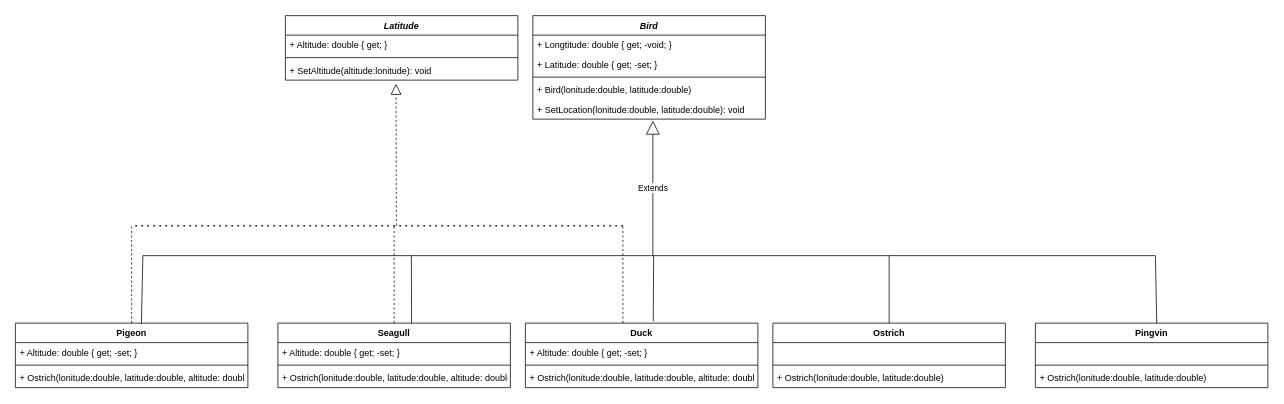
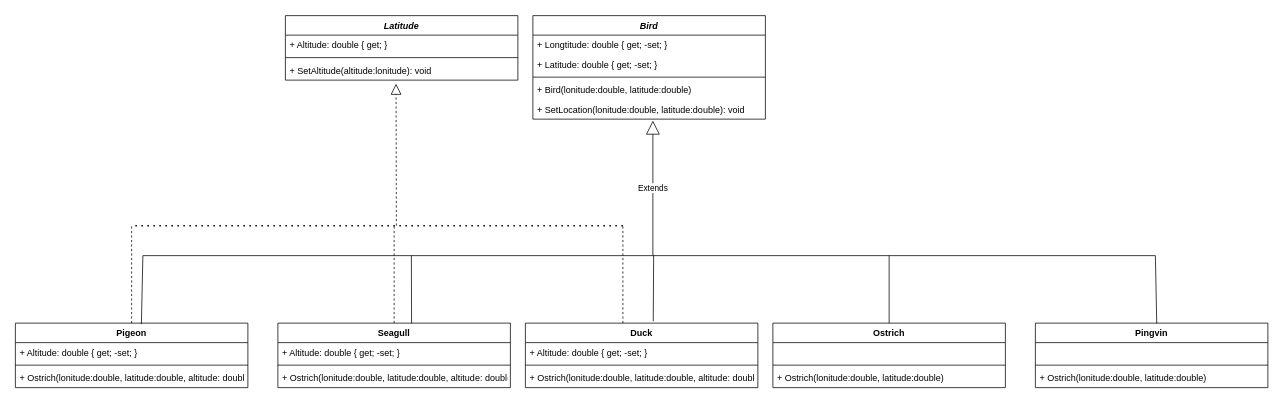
  <mxCell id="0" />
  <mxCell id="1" parent="0" />
  <mxCell id="2" value="Bird" style="swimlane;fontStyle=3;align=center;verticalAlign=top;childLayout=stackLayout;horizontal=1;startSize=26;horizontalStack=0;resizeParent=1;resizeParentMax=0;resizeLast=0;collapsible=1;marginBottom=0;" vertex="1" parent="1"><mxGeometry x="710" y="20" width="310" height="138" as="geometry" /></mxCell>
- <mxCell id="3" value="+ Longtitude: double { get; -void; }" style="text;strokeColor=none;fillColor=none;align=left;verticalAlign=top;spacingLeft=4;spacingRight=4;overflow=hidden;rotatable=0;points=[[0,0.5],[1,0.5]];portConstraint=eastwest;" vertex="1" parent="2"><mxGeometry y="26" width="310" height="26" as="geometry" /></mxCell>
+ <mxCell id="3" value="+ Longtitude: double { get; -set; }" style="text;strokeColor=none;fillColor=none;align=left;verticalAlign=top;spacingLeft=4;spacingRight=4;overflow=hidden;rotatable=0;points=[[0,0.5],[1,0.5]];portConstraint=eastwest;" vertex="1" parent="2"><mxGeometry y="26" width="310" height="26" as="geometry" /></mxCell>
  <mxCell id="4" value="+ Latitude: double { get; -set; }" style="text;strokeColor=none;fillColor=none;align=left;verticalAlign=top;spacingLeft=4;spacingRight=4;overflow=hidden;rotatable=0;points=[[0,0.5],[1,0.5]];portConstraint=eastwest;" vertex="1" parent="2"><mxGeometry y="52" width="310" height="26" as="geometry" /></mxCell>
  <mxCell id="5" value="" style="line;strokeWidth=1;fillColor=none;align=left;verticalAlign=middle;spacingTop=-1;spacingLeft=3;spacingRight=3;rotatable=0;labelPosition=right;points=[];portConstraint=eastwest;" vertex="1" parent="2"><mxGeometry y="78" width="310" height="8" as="geometry" /></mxCell>
  <mxCell id="6" value="+ Bird(lonitude:double, latitude:double)" style="text;strokeColor=none;fillColor=none;align=left;verticalAlign=top;spacingLeft=4;spacingRight=4;overflow=hidden;rotatable=0;points=[[0,0.5],[1,0.5]];portConstraint=eastwest;" vertex="1" parent="2"><mxGeometry y="86" width="310" height="26" as="geometry" /></mxCell>
  <mxCell id="7" value="+ SetLocation(lonitude:double, latitude:double): void" style="text;strokeColor=none;fillColor=none;align=left;verticalAlign=top;spacingLeft=4;spacingRight=4;overflow=hidden;rotatable=0;points=[[0,0.5],[1,0.5]];portConstraint=eastwest;" vertex="1" parent="2"><mxGeometry y="112" width="310" height="26" as="geometry" /></mxCell>
  <mxCell id="8" value="Ostrich" style="swimlane;fontStyle=1;align=center;verticalAlign=top;childLayout=stackLayout;horizontal=1;startSize=26;horizontalStack=0;resizeParent=1;resizeParentMax=0;resizeLast=0;collapsible=1;marginBottom=0;" vertex="1" parent="1"><mxGeometry x="1030" y="430" width="310" height="86" as="geometry" /></mxCell>
  <mxCell id="9" value=" " style="text;strokeColor=none;fillColor=none;align=left;verticalAlign=top;spacingLeft=4;spacingRight=4;overflow=hidden;rotatable=0;points=[[0,0.5],[1,0.5]];portConstraint=eastwest;" vertex="1" parent="8"><mxGeometry y="26" width="310" height="26" as="geometry" /></mxCell>
  <mxCell id="10" value="" style="line;strokeWidth=1;fillColor=none;align=left;verticalAlign=middle;spacingTop=-1;spacingLeft=3;spacingRight=3;rotatable=0;labelPosition=right;points=[];portConstraint=eastwest;" vertex="1" parent="8"><mxGeometry y="52" width="310" height="8" as="geometry" /></mxCell>
  <mxCell id="11" value="+ Ostrich(lonitude:double, latitude:double)" style="text;strokeColor=none;fillColor=none;align=left;verticalAlign=top;spacingLeft=4;spacingRight=4;overflow=hidden;rotatable=0;points=[[0,0.5],[1,0.5]];portConstraint=eastwest;" vertex="1" parent="8"><mxGeometry y="60" width="310" height="26" as="geometry" /></mxCell>
  <mxCell id="12" value="Pingvin" style="swimlane;fontStyle=1;align=center;verticalAlign=top;childLayout=stackLayout;horizontal=1;startSize=26;horizontalStack=0;resizeParent=1;resizeParentMax=0;resizeLast=0;collapsible=1;marginBottom=0;" vertex="1" parent="1"><mxGeometry x="1380" y="430" width="310" height="86" as="geometry" /></mxCell>
  <mxCell id="13" value=" " style="text;strokeColor=none;fillColor=none;align=left;verticalAlign=top;spacingLeft=4;spacingRight=4;overflow=hidden;rotatable=0;points=[[0,0.5],[1,0.5]];portConstraint=eastwest;" vertex="1" parent="12"><mxGeometry y="26" width="310" height="26" as="geometry" /></mxCell>
  <mxCell id="14" value="" style="line;strokeWidth=1;fillColor=none;align=left;verticalAlign=middle;spacingTop=-1;spacingLeft=3;spacingRight=3;rotatable=0;labelPosition=right;points=[];portConstraint=eastwest;" vertex="1" parent="12"><mxGeometry y="52" width="310" height="8" as="geometry" /></mxCell>
  <mxCell id="15" value="+ Ostrich(lonitude:double, latitude:double)" style="text;strokeColor=none;fillColor=none;align=left;verticalAlign=top;spacingLeft=4;spacingRight=4;overflow=hidden;rotatable=0;points=[[0,0.5],[1,0.5]];portConstraint=eastwest;" vertex="1" parent="12"><mxGeometry y="60" width="310" height="26" as="geometry" /></mxCell>
  <mxCell id="16" value="Seagull" style="swimlane;fontStyle=1;align=center;verticalAlign=top;childLayout=stackLayout;horizontal=1;startSize=26;horizontalStack=0;resizeParent=1;resizeParentMax=0;resizeLast=0;collapsible=1;marginBottom=0;" vertex="1" parent="1"><mxGeometry x="370" y="430" width="310" height="86" as="geometry" /></mxCell>
  <mxCell id="17" value="+ Altitude: double { get; -set; }" style="text;strokeColor=none;fillColor=none;align=left;verticalAlign=top;spacingLeft=4;spacingRight=4;overflow=hidden;rotatable=0;points=[[0,0.5],[1,0.5]];portConstraint=eastwest;" vertex="1" parent="16"><mxGeometry y="26" width="310" height="26" as="geometry" /></mxCell>
  <mxCell id="18" value="" style="line;strokeWidth=1;fillColor=none;align=left;verticalAlign=middle;spacingTop=-1;spacingLeft=3;spacingRight=3;rotatable=0;labelPosition=right;points=[];portConstraint=eastwest;" vertex="1" parent="16"><mxGeometry y="52" width="310" height="8" as="geometry" /></mxCell>
  <mxCell id="19" value="+ Ostrich(lonitude:double, latitude:double, altitude: double)" style="text;strokeColor=none;fillColor=none;align=left;verticalAlign=top;spacingLeft=4;spacingRight=4;overflow=hidden;rotatable=0;points=[[0,0.5],[1,0.5]];portConstraint=eastwest;" vertex="1" parent="16"><mxGeometry y="60" width="310" height="26" as="geometry" /></mxCell>
  <mxCell id="20" value="Latitude" style="swimlane;fontStyle=3;align=center;verticalAlign=top;childLayout=stackLayout;horizontal=1;startSize=26;horizontalStack=0;resizeParent=1;resizeParentMax=0;resizeLast=0;collapsible=1;marginBottom=0;" vertex="1" parent="1"><mxGeometry x="380" y="20" width="310" height="86" as="geometry" /></mxCell>
  <mxCell id="21" value="+ Altitude: double { get; }" style="text;strokeColor=none;fillColor=none;align=left;verticalAlign=top;spacingLeft=4;spacingRight=4;overflow=hidden;rotatable=0;points=[[0,0.5],[1,0.5]];portConstraint=eastwest;" vertex="1" parent="20"><mxGeometry y="26" width="310" height="26" as="geometry" /></mxCell>
  <mxCell id="22" value="" style="line;strokeWidth=1;fillColor=none;align=left;verticalAlign=middle;spacingTop=-1;spacingLeft=3;spacingRight=3;rotatable=0;labelPosition=right;points=[];portConstraint=eastwest;" vertex="1" parent="20"><mxGeometry y="52" width="310" height="8" as="geometry" /></mxCell>
  <mxCell id="23" value="+ SetAltitude(altitude:lonitude): void" style="text;strokeColor=none;fillColor=none;align=left;verticalAlign=top;spacingLeft=4;spacingRight=4;overflow=hidden;rotatable=0;points=[[0,0.5],[1,0.5]];portConstraint=eastwest;" vertex="1" parent="20"><mxGeometry y="60" width="310" height="26" as="geometry" /></mxCell>
  <mxCell id="24" value="Duck" style="swimlane;fontStyle=1;align=center;verticalAlign=top;childLayout=stackLayout;horizontal=1;startSize=26;horizontalStack=0;resizeParent=1;resizeParentMax=0;resizeLast=0;collapsible=1;marginBottom=0;" vertex="1" parent="1"><mxGeometry x="700" y="430" width="310" height="86" as="geometry" /></mxCell>
  <mxCell id="25" value="+ Altitude: double { get; -set; }" style="text;strokeColor=none;fillColor=none;align=left;verticalAlign=top;spacingLeft=4;spacingRight=4;overflow=hidden;rotatable=0;points=[[0,0.5],[1,0.5]];portConstraint=eastwest;" vertex="1" parent="24"><mxGeometry y="26" width="310" height="26" as="geometry" /></mxCell>
  <mxCell id="26" value="" style="line;strokeWidth=1;fillColor=none;align=left;verticalAlign=middle;spacingTop=-1;spacingLeft=3;spacingRight=3;rotatable=0;labelPosition=right;points=[];portConstraint=eastwest;" vertex="1" parent="24"><mxGeometry y="52" width="310" height="8" as="geometry" /></mxCell>
  <mxCell id="27" value="+ Ostrich(lonitude:double, latitude:double, altitude: double)" style="text;strokeColor=none;fillColor=none;align=left;verticalAlign=top;spacingLeft=4;spacingRight=4;overflow=hidden;rotatable=0;points=[[0,0.5],[1,0.5]];portConstraint=eastwest;" vertex="1" parent="24"><mxGeometry y="60" width="310" height="26" as="geometry" /></mxCell>
  <mxCell id="28" value="Pigeon" style="swimlane;fontStyle=1;align=center;verticalAlign=top;childLayout=stackLayout;horizontal=1;startSize=26;horizontalStack=0;resizeParent=1;resizeParentMax=0;resizeLast=0;collapsible=1;marginBottom=0;" vertex="1" parent="1"><mxGeometry x="20" y="430" width="310" height="86" as="geometry" /></mxCell>
  <mxCell id="29" value="+ Altitude: double { get; -set; }" style="text;strokeColor=none;fillColor=none;align=left;verticalAlign=top;spacingLeft=4;spacingRight=4;overflow=hidden;rotatable=0;points=[[0,0.5],[1,0.5]];portConstraint=eastwest;" vertex="1" parent="28"><mxGeometry y="26" width="310" height="26" as="geometry" /></mxCell>
  <mxCell id="30" value="" style="line;strokeWidth=1;fillColor=none;align=left;verticalAlign=middle;spacingTop=-1;spacingLeft=3;spacingRight=3;rotatable=0;labelPosition=right;points=[];portConstraint=eastwest;" vertex="1" parent="28"><mxGeometry y="52" width="310" height="8" as="geometry" /></mxCell>
  <mxCell id="31" value="+ Ostrich(lonitude:double, latitude:double, altitude: double)" style="text;strokeColor=none;fillColor=none;align=left;verticalAlign=top;spacingLeft=4;spacingRight=4;overflow=hidden;rotatable=0;points=[[0,0.5],[1,0.5]];portConstraint=eastwest;" vertex="1" parent="28"><mxGeometry y="60" width="310" height="26" as="geometry" /></mxCell>
  <mxCell id="32" value="Extends" style="endArrow=block;endSize=16;endFill=0;html=1;" edge="1" parent="1"><mxGeometry width="160" relative="1" as="geometry"><mxPoint x="870" y="340" as="sourcePoint" /><mxPoint x="870" y="160" as="targetPoint" /></mxGeometry></mxCell>
  <mxCell id="33" value="" style="endArrow=block;dashed=1;endFill=0;endSize=12;html=1;entryX=0.476;entryY=1.188;entryDx=0;entryDy=0;entryPerimeter=0;" edge="1" parent="1" target="23"><mxGeometry width="160" relative="1" as="geometry"><mxPoint x="528" y="300" as="sourcePoint" /><mxPoint x="360" y="300" as="targetPoint" /></mxGeometry></mxCell>
  <mxCell id="34" value="" style="endArrow=none;dashed=1;html=1;dashPattern=1 3;strokeWidth=2;" edge="1" parent="1"><mxGeometry width="50" height="50" relative="1" as="geometry"><mxPoint x="180" y="300" as="sourcePoint" /><mxPoint x="830" y="300" as="targetPoint" /></mxGeometry></mxCell>
  <mxCell id="35" value="" style="endArrow=none;dashed=1;html=1;exitX=0.5;exitY=0;exitDx=0;exitDy=0;" edge="1" parent="1" source="28"><mxGeometry width="50" height="50" relative="1" as="geometry"><mxPoint x="160" y="230" as="sourcePoint" /><mxPoint x="175" y="300" as="targetPoint" /></mxGeometry></mxCell>
  <mxCell id="36" value="" style="endArrow=none;dashed=1;html=1;exitX=0.5;exitY=0;exitDx=0;exitDy=0;" edge="1" parent="1" source="16"><mxGeometry width="50" height="50" relative="1" as="geometry"><mxPoint x="220" y="180" as="sourcePoint" /><mxPoint x="525" y="300" as="targetPoint" /></mxGeometry></mxCell>
  <mxCell id="37" value="" style="endArrow=none;dashed=1;html=1;" edge="1" parent="1"><mxGeometry width="50" height="50" relative="1" as="geometry"><mxPoint x="830" y="430" as="sourcePoint" /><mxPoint x="830" y="300" as="targetPoint" /></mxGeometry></mxCell>
  <mxCell id="38" value="" style="endArrow=none;html=1;" edge="1" parent="1"><mxGeometry width="50" height="50" relative="1" as="geometry"><mxPoint x="190" y="340" as="sourcePoint" /><mxPoint x="1540" y="340" as="targetPoint" /></mxGeometry></mxCell>
  <mxCell id="39" value="" style="endArrow=none;html=1;exitX=0.542;exitY=0.015;exitDx=0;exitDy=0;exitPerimeter=0;" edge="1" parent="1" source="28"><mxGeometry width="50" height="50" relative="1" as="geometry"><mxPoint x="250" y="410" as="sourcePoint" /><mxPoint x="190" y="340" as="targetPoint" /></mxGeometry></mxCell>
  <mxCell id="40" value="" style="endArrow=none;html=1;exitX=0.575;exitY=0.004;exitDx=0;exitDy=0;exitPerimeter=0;" edge="1" parent="1" source="16"><mxGeometry width="50" height="50" relative="1" as="geometry"><mxPoint x="620" y="230" as="sourcePoint" /><mxPoint x="548" y="340" as="targetPoint" /></mxGeometry></mxCell>
  <mxCell id="41" value="" style="endArrow=none;html=1;exitX=0.55;exitY=-0.029;exitDx=0;exitDy=0;exitPerimeter=0;" edge="1" parent="1" source="24"><mxGeometry width="50" height="50" relative="1" as="geometry"><mxPoint x="1010" y="310" as="sourcePoint" /><mxPoint x="871" y="340" as="targetPoint" /></mxGeometry></mxCell>
  <mxCell id="42" value="" style="endArrow=none;html=1;exitX=0.5;exitY=0;exitDx=0;exitDy=0;" edge="1" parent="1" source="8"><mxGeometry width="50" height="50" relative="1" as="geometry"><mxPoint x="1220" y="270" as="sourcePoint" /><mxPoint x="1185" y="340" as="targetPoint" /></mxGeometry></mxCell>
  <mxCell id="43" value="" style="endArrow=none;html=1;exitX=0.522;exitY=0.004;exitDx=0;exitDy=0;exitPerimeter=0;" edge="1" parent="1" source="12"><mxGeometry width="50" height="50" relative="1" as="geometry"><mxPoint x="1480" y="280" as="sourcePoint" /><mxPoint x="1540" y="340" as="targetPoint" /></mxGeometry></mxCell>
